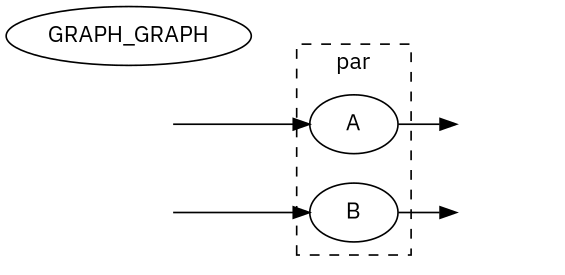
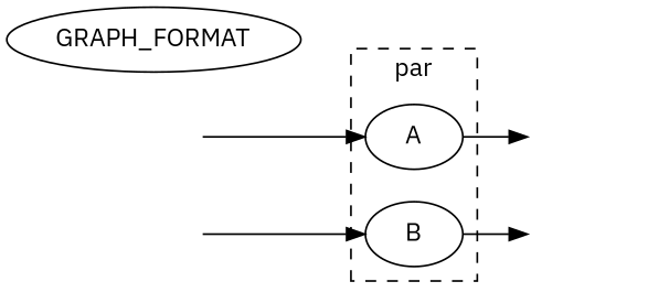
  digraph {
    rankdir=LR
    fontname="IBM Plex Sans"
    node [fontname="IBM Plex Sans" style=invisible]
    edge [fontname="IBM Plex Sans"]
    A [style=""]
    B [style=""]
-   GRAPH_FORMAT [label=GRAPH_GRAPH style=""]
+   GRAPH_FORMAT [style=""]
    In1
    Out1
    In2
    Out2
    subgraph cluster_1 {
      label=par
      style=dashed
      A
      B
    }
    A -> Out1
    B -> Out2
    In1 -> A
    In2 -> B
  }
